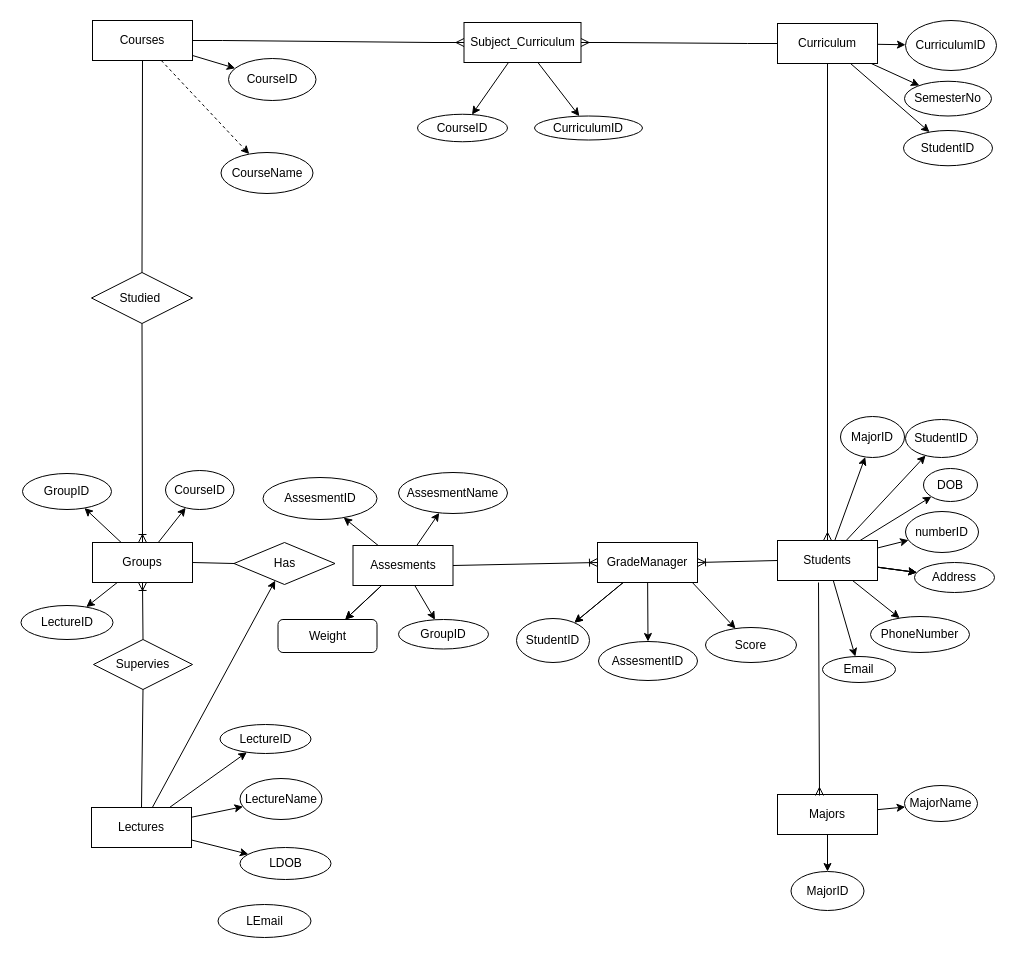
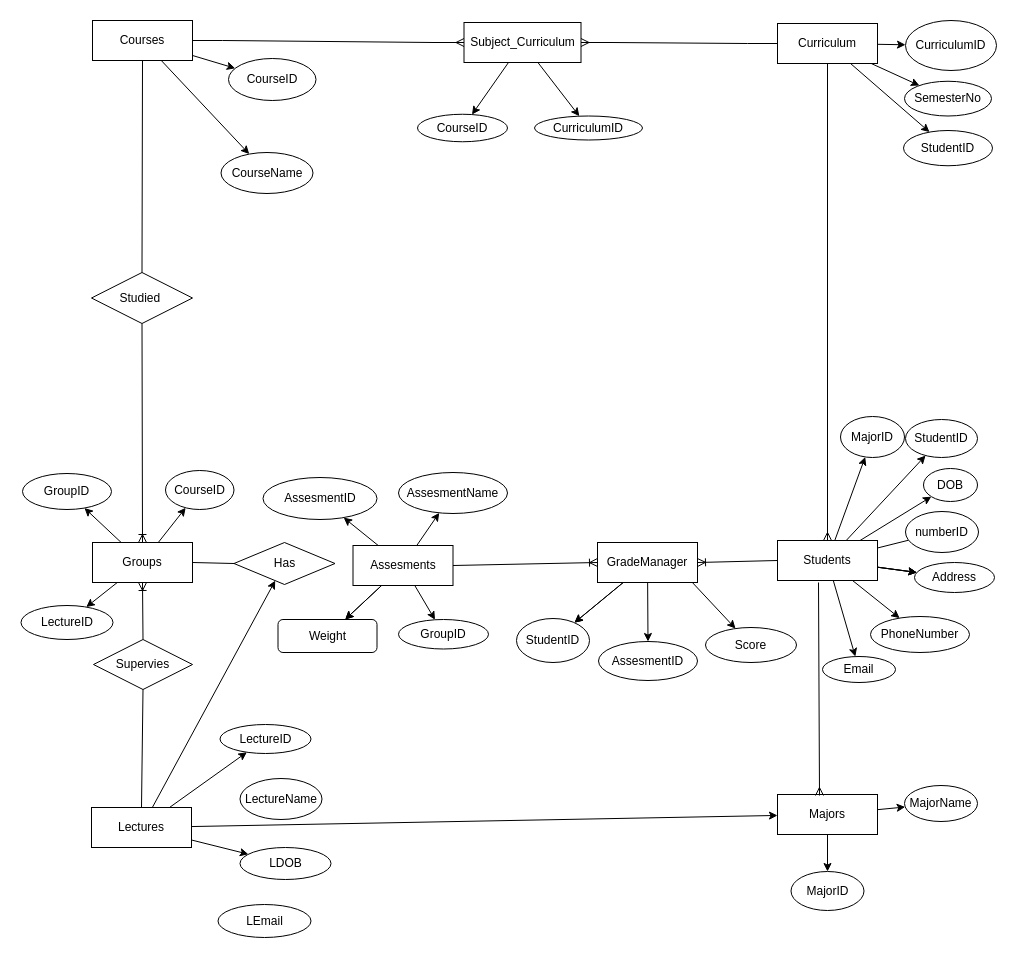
  <mxCell id="0" />
  <mxCell id="1" parent="0" />
  <mxCell id="2" value="" style="edgeStyle=none;rounded=0;orthogonalLoop=1;jettySize=auto;html=1;" edge="1" parent="1" source="4" target="84"><mxGeometry relative="1" as="geometry" /></mxCell>
- <mxCell id="3" value="" style="edgeStyle=none;rounded=0;orthogonalLoop=1;jettySize=auto;html=1;dashed=1;" edge="1" parent="1" source="4" target="85"><mxGeometry relative="1" as="geometry" /></mxCell>
+ <mxCell id="3" value="" style="edgeStyle=none;rounded=0;orthogonalLoop=1;jettySize=auto;html=1;" edge="1" parent="1" source="4" target="85"><mxGeometry relative="1" as="geometry" /></mxCell>
  <mxCell id="4" value="Courses" style="whiteSpace=wrap;html=1;align=center;" vertex="1" parent="1"><mxGeometry x="92" y="20" width="100" height="40" as="geometry" /></mxCell>
  <mxCell id="5" value="" style="edgeStyle=none;rounded=0;orthogonalLoop=1;jettySize=auto;html=1;" edge="1" parent="1" source="8" target="67"><mxGeometry relative="1" as="geometry" /></mxCell>
  <mxCell id="6" value="" style="edgeStyle=none;rounded=0;orthogonalLoop=1;jettySize=auto;html=1;" edge="1" parent="1" source="8" target="68"><mxGeometry relative="1" as="geometry" /></mxCell>
  <mxCell id="7" value="" style="edgeStyle=none;rounded=0;orthogonalLoop=1;jettySize=auto;html=1;" edge="1" parent="1" source="8" target="69"><mxGeometry relative="1" as="geometry" /></mxCell>
  <mxCell id="8" value="Groups" style="whiteSpace=wrap;html=1;align=center;" vertex="1" parent="1"><mxGeometry x="92" y="542" width="100" height="40" as="geometry" /></mxCell>
  <mxCell id="9" value="" style="fontSize=12;html=1;endArrow=ERoneToMany;rounded=0;entryX=0.5;entryY=0;entryDx=0;entryDy=0;exitX=0.5;exitY=1;exitDx=0;exitDy=0;startArrow=none;" edge="1" parent="1" source="50" target="8"><mxGeometry width="100" height="100" relative="1" as="geometry"><mxPoint x="192" y="570" as="sourcePoint" /><mxPoint x="292" y="470" as="targetPoint" /></mxGeometry></mxCell>
  <mxCell id="10" value="" style="edgeStyle=none;rounded=0;orthogonalLoop=1;jettySize=auto;html=1;" edge="1" parent="1" source="13" target="88"><mxGeometry relative="1" as="geometry" /></mxCell>
  <mxCell id="11" value="" style="edgeStyle=none;rounded=0;orthogonalLoop=1;jettySize=auto;html=1;" edge="1" parent="1" source="13" target="89"><mxGeometry relative="1" as="geometry" /></mxCell>
  <mxCell id="12" value="" style="edgeStyle=none;rounded=0;orthogonalLoop=1;jettySize=auto;html=1;" edge="1" parent="1" source="13" target="90"><mxGeometry relative="1" as="geometry" /></mxCell>
  <mxCell id="13" value="Curriculum" style="whiteSpace=wrap;html=1;align=center;" vertex="1" parent="1"><mxGeometry x="777" y="23" width="100" height="40" as="geometry" /></mxCell>
  <mxCell id="14" value="" style="edgeStyle=entityRelationEdgeStyle;fontSize=12;html=1;endArrow=ERmany;rounded=0;entryX=0;entryY=0.5;entryDx=0;entryDy=0;exitX=1;exitY=0.5;exitDx=0;exitDy=0;" edge="1" parent="1" source="4" target="17"><mxGeometry width="100" height="100" relative="1" as="geometry"><mxPoint x="246" y="112" as="sourcePoint" /><mxPoint x="283" y="85" as="targetPoint" /></mxGeometry></mxCell>
  <mxCell id="15" value="" style="edgeStyle=none;rounded=0;orthogonalLoop=1;jettySize=auto;html=1;" edge="1" parent="1" source="17" target="86"><mxGeometry relative="1" as="geometry" /></mxCell>
  <mxCell id="16" value="" style="edgeStyle=none;rounded=0;orthogonalLoop=1;jettySize=auto;html=1;" edge="1" parent="1" source="17" target="87"><mxGeometry relative="1" as="geometry" /></mxCell>
  <mxCell id="17" value="Subject_Curriculum" style="whiteSpace=wrap;html=1;align=center;" vertex="1" parent="1"><mxGeometry x="463.5" y="22" width="117" height="40" as="geometry" /></mxCell>
  <mxCell id="18" value="" style="edgeStyle=entityRelationEdgeStyle;fontSize=12;html=1;endArrow=ERmany;rounded=0;entryX=1;entryY=0.5;entryDx=0;entryDy=0;exitX=0;exitY=0.5;exitDx=0;exitDy=0;" edge="1" parent="1" source="13" target="17"><mxGeometry width="100" height="100" relative="1" as="geometry"><mxPoint x="273" y="166" as="sourcePoint" /><mxPoint x="444" y="166" as="targetPoint" /></mxGeometry></mxCell>
  <mxCell id="19" value="" style="edgeStyle=none;rounded=0;orthogonalLoop=1;jettySize=auto;html=1;" edge="1" parent="1" source="23" target="71"><mxGeometry relative="1" as="geometry" /></mxCell>
- <mxCell id="20" value="" style="edgeStyle=none;rounded=0;orthogonalLoop=1;jettySize=auto;html=1;" edge="1" parent="1" source="23" target="72"><mxGeometry relative="1" as="geometry" /></mxCell>
+ <mxCell id="20" value="" style="edgeStyle=none;rounded=0;orthogonalLoop=1;jettySize=auto;html=1;" edge="1" parent="1" source="23" target="55"><mxGeometry relative="1" as="geometry" /></mxCell>
  <mxCell id="21" value="" style="edgeStyle=none;rounded=0;orthogonalLoop=1;jettySize=auto;html=1;" edge="1" parent="1" source="23" target="73"><mxGeometry relative="1" as="geometry" /></mxCell>
  <mxCell id="22" value="" style="edgeStyle=none;rounded=0;orthogonalLoop=1;jettySize=auto;html=1;" edge="1" parent="1" source="23" target="46"><mxGeometry relative="1" as="geometry" /></mxCell>
  <mxCell id="23" value="Lectures" style="whiteSpace=wrap;html=1;align=center;" vertex="1" parent="1"><mxGeometry x="91" y="807" width="100" height="40" as="geometry" /></mxCell>
  <mxCell id="24" value="" style="fontSize=12;html=1;endArrow=ERoneToMany;rounded=0;entryX=0.5;entryY=1;entryDx=0;entryDy=0;exitX=0.5;exitY=0;exitDx=0;exitDy=0;startArrow=none;" edge="1" parent="1" source="48" target="8"><mxGeometry width="100" height="100" relative="1" as="geometry"><mxPoint x="151" y="276" as="sourcePoint" /><mxPoint x="151" y="551" as="targetPoint" /></mxGeometry></mxCell>
  <mxCell id="25" value="" style="edgeStyle=none;rounded=0;orthogonalLoop=1;jettySize=auto;html=1;" edge="1" parent="1" source="34" target="58"><mxGeometry relative="1" as="geometry" /></mxCell>
  <mxCell id="26" value="" style="edgeStyle=none;rounded=0;orthogonalLoop=1;jettySize=auto;html=1;" edge="1" parent="1" source="34" target="59"><mxGeometry relative="1" as="geometry" /></mxCell>
  <mxCell id="27" value="" style="edgeStyle=none;rounded=0;orthogonalLoop=1;jettySize=auto;html=1;" edge="1" parent="1" source="34" target="60"><mxGeometry relative="1" as="geometry" /></mxCell>
  <mxCell id="28" value="" style="edgeStyle=none;rounded=0;orthogonalLoop=1;jettySize=auto;html=1;" edge="1" parent="1" source="34" target="60"><mxGeometry relative="1" as="geometry" /></mxCell>
  <mxCell id="29" value="" style="edgeStyle=none;rounded=0;orthogonalLoop=1;jettySize=auto;html=1;" edge="1" parent="1" source="34" target="60"><mxGeometry relative="1" as="geometry" /></mxCell>
  <mxCell id="30" value="" style="edgeStyle=none;rounded=0;orthogonalLoop=1;jettySize=auto;html=1;" edge="1" parent="1" source="34" target="61"><mxGeometry relative="1" as="geometry" /></mxCell>
- <mxCell id="31" value="" style="edgeStyle=none;rounded=0;orthogonalLoop=1;jettySize=auto;html=1;" edge="1" parent="1" source="34" target="62"><mxGeometry relative="1" as="geometry" /></mxCell>
+ <mxCell id="31" value="" style="edgeStyle=none;rounded=0;orthogonalLoop=1;jettySize=auto;html=1;endArrow=none;" edge="1" parent="1" source="34" target="62"><mxGeometry relative="1" as="geometry" /></mxCell>
  <mxCell id="32" value="" style="edgeStyle=none;rounded=0;orthogonalLoop=1;jettySize=auto;html=1;" edge="1" parent="1" source="34" target="63"><mxGeometry relative="1" as="geometry" /></mxCell>
  <mxCell id="33" value="" style="edgeStyle=none;rounded=0;orthogonalLoop=1;jettySize=auto;html=1;" edge="1" parent="1" source="34" target="75"><mxGeometry relative="1" as="geometry" /></mxCell>
  <mxCell id="34" value="Students" style="whiteSpace=wrap;html=1;align=center;" vertex="1" parent="1"><mxGeometry x="777" y="540" width="100" height="40" as="geometry" /></mxCell>
  <mxCell id="35" value="" style="edgeStyle=none;rounded=0;orthogonalLoop=1;jettySize=auto;html=1;" edge="1" parent="1" source="39" target="57"><mxGeometry relative="1" as="geometry" /></mxCell>
  <mxCell id="36" value="" style="edgeStyle=none;rounded=0;orthogonalLoop=1;jettySize=auto;html=1;" edge="1" parent="1" source="39" target="57"><mxGeometry relative="1" as="geometry" /></mxCell>
  <mxCell id="37" value="" style="edgeStyle=none;rounded=0;orthogonalLoop=1;jettySize=auto;html=1;exitX=0.579;exitY=0.014;exitDx=0;exitDy=0;exitPerimeter=0;" edge="1" parent="1" source="39" target="66"><mxGeometry relative="1" as="geometry"><mxPoint x="831.364" y="556" as="sourcePoint" /></mxGeometry></mxCell>
  <mxCell id="38" value="" style="edgeStyle=none;rounded=0;orthogonalLoop=1;jettySize=auto;html=1;" edge="1" parent="1" source="39" target="80"><mxGeometry relative="1" as="geometry" /></mxCell>
  <mxCell id="39" value="GradeManager" style="whiteSpace=wrap;html=1;align=center;" vertex="1" parent="1"><mxGeometry x="597" y="542" width="100" height="40" as="geometry" /></mxCell>
  <mxCell id="40" value="" style="edgeStyle=none;rounded=0;orthogonalLoop=1;jettySize=auto;html=1;" edge="1" parent="1" source="45" target="76"><mxGeometry relative="1" as="geometry" /></mxCell>
  <mxCell id="41" value="" style="edgeStyle=none;rounded=0;orthogonalLoop=1;jettySize=auto;html=1;" edge="1" parent="1" source="45" target="77"><mxGeometry relative="1" as="geometry" /></mxCell>
  <mxCell id="42" value="" style="edgeStyle=none;rounded=0;orthogonalLoop=1;jettySize=auto;html=1;" edge="1" parent="1" source="45" target="78"><mxGeometry relative="1" as="geometry" /></mxCell>
  <mxCell id="43" value="" style="edgeStyle=none;rounded=0;orthogonalLoop=1;jettySize=auto;html=1;" edge="1" parent="1" source="45" target="78"><mxGeometry relative="1" as="geometry" /></mxCell>
  <mxCell id="44" value="" style="edgeStyle=none;rounded=0;orthogonalLoop=1;jettySize=auto;html=1;" edge="1" parent="1" source="45" target="79"><mxGeometry relative="1" as="geometry" /></mxCell>
  <mxCell id="45" value="Assesments" style="whiteSpace=wrap;html=1;align=center;" vertex="1" parent="1"><mxGeometry x="352.5" y="545" width="100" height="40" as="geometry" /></mxCell>
  <mxCell id="46" value="Has" style="shape=rhombus;perimeter=rhombusPerimeter;whiteSpace=wrap;html=1;align=center;" vertex="1" parent="1"><mxGeometry x="233.5" y="542" width="101" height="42" as="geometry" /></mxCell>
  <mxCell id="47" value="" style="fontSize=12;html=1;endArrow=none;rounded=0;entryX=0;entryY=0.5;entryDx=0;entryDy=0;exitX=1;exitY=0.5;exitDx=0;exitDy=0;" edge="1" parent="1" source="8" target="46"><mxGeometry width="100" height="100" relative="1" as="geometry"><mxPoint x="138" y="578" as="sourcePoint" /><mxPoint x="228" y="561" as="targetPoint" /></mxGeometry></mxCell>
  <mxCell id="48" value="Supervies" style="shape=rhombus;perimeter=rhombusPerimeter;whiteSpace=wrap;html=1;align=center;" vertex="1" parent="1"><mxGeometry x="93" y="639" width="99" height="50" as="geometry" /></mxCell>
  <mxCell id="49" value="" style="fontSize=12;html=1;endArrow=none;rounded=0;entryX=0.5;entryY=1;entryDx=0;entryDy=0;exitX=0.5;exitY=0;exitDx=0;exitDy=0;" edge="1" parent="1" source="23" target="48"><mxGeometry width="100" height="100" relative="1" as="geometry"><mxPoint x="-51" y="776" as="sourcePoint" /><mxPoint x="-60" y="641" as="targetPoint" /></mxGeometry></mxCell>
  <mxCell id="50" value="Studied&amp;nbsp;" style="shape=rhombus;perimeter=rhombusPerimeter;whiteSpace=wrap;html=1;align=center;" vertex="1" parent="1"><mxGeometry x="91" y="272" width="101" height="51" as="geometry" /></mxCell>
  <mxCell id="51" value="" style="fontSize=12;html=1;endArrow=none;rounded=0;entryX=0.5;entryY=0;entryDx=0;entryDy=0;exitX=0.5;exitY=1;exitDx=0;exitDy=0;" edge="1" parent="1" source="4" target="50"><mxGeometry width="100" height="100" relative="1" as="geometry"><mxPoint x="142" y="60" as="sourcePoint" /><mxPoint x="142" y="335" as="targetPoint" /></mxGeometry></mxCell>
  <mxCell id="52" value="" style="fontSize=12;html=1;endArrow=ERmany;rounded=0;entryX=0.5;entryY=0;entryDx=0;entryDy=0;exitX=0.5;exitY=1;exitDx=0;exitDy=0;" edge="1" parent="1" source="13" target="34"><mxGeometry width="100" height="100" relative="1" as="geometry"><mxPoint x="744" y="155" as="sourcePoint" /><mxPoint x="645" y="155" as="targetPoint" /></mxGeometry></mxCell>
  <mxCell id="53" value="" style="edgeStyle=none;rounded=0;orthogonalLoop=1;jettySize=auto;html=1;" edge="1" parent="1" source="55" target="64"><mxGeometry relative="1" as="geometry" /></mxCell>
  <mxCell id="54" value="" style="edgeStyle=none;rounded=0;orthogonalLoop=1;jettySize=auto;html=1;" edge="1" parent="1" source="55" target="65"><mxGeometry relative="1" as="geometry" /></mxCell>
  <mxCell id="55" value="Majors" style="whiteSpace=wrap;html=1;align=center;" vertex="1" parent="1"><mxGeometry x="777" y="794" width="100" height="40" as="geometry" /></mxCell>
  <mxCell id="56" value="" style="fontSize=12;html=1;endArrow=ERmany;rounded=0;entryX=0.42;entryY=0.025;entryDx=0;entryDy=0;exitX=0.41;exitY=1.05;exitDx=0;exitDy=0;exitPerimeter=0;entryPerimeter=0;" edge="1" parent="1" source="34" target="55"><mxGeometry width="100" height="100" relative="1" as="geometry"><mxPoint x="714" y="571" as="sourcePoint" /><mxPoint x="562" y="571" as="targetPoint" /></mxGeometry></mxCell>
  <mxCell id="57" value="StudentID" style="ellipse;whiteSpace=wrap;html=1;" vertex="1" parent="1"><mxGeometry x="516" y="618" width="73" height="44" as="geometry" /></mxCell>
  <mxCell id="58" value="StudentID" style="ellipse;whiteSpace=wrap;html=1;" vertex="1" parent="1"><mxGeometry x="905" y="419" width="72" height="38" as="geometry" /></mxCell>
  <mxCell id="59" value="DOB" style="ellipse;whiteSpace=wrap;html=1;" vertex="1" parent="1"><mxGeometry x="923" y="468" width="54" height="33" as="geometry" /></mxCell>
  <mxCell id="60" value="Address" style="ellipse;whiteSpace=wrap;html=1;" vertex="1" parent="1"><mxGeometry x="914" y="562" width="80" height="30" as="geometry" /></mxCell>
  <mxCell id="61" value="MajorID" style="ellipse;whiteSpace=wrap;html=1;" vertex="1" parent="1"><mxGeometry x="840" y="416" width="64" height="41" as="geometry" /></mxCell>
  <mxCell id="62" value="numberID" style="ellipse;whiteSpace=wrap;html=1;" vertex="1" parent="1"><mxGeometry x="905" y="511" width="73" height="41" as="geometry" /></mxCell>
  <mxCell id="63" value="PhoneNumber" style="ellipse;whiteSpace=wrap;html=1;" vertex="1" parent="1"><mxGeometry x="870" y="616" width="99" height="36" as="geometry" /></mxCell>
  <mxCell id="64" value="MajorID" style="ellipse;whiteSpace=wrap;html=1;" vertex="1" parent="1"><mxGeometry x="790.5" y="871" width="73" height="39" as="geometry" /></mxCell>
  <mxCell id="65" value="MajorName" style="ellipse;whiteSpace=wrap;html=1;" vertex="1" parent="1"><mxGeometry x="904" y="785" width="73" height="36" as="geometry" /></mxCell>
  <mxCell id="66" value="Score" style="ellipse;whiteSpace=wrap;html=1;" vertex="1" parent="1"><mxGeometry x="705" y="627" width="91" height="35" as="geometry" /></mxCell>
  <mxCell id="67" value="GroupID" style="ellipse;whiteSpace=wrap;html=1;" vertex="1" parent="1"><mxGeometry x="22" y="473" width="89" height="36" as="geometry" /></mxCell>
  <mxCell id="68" value="CourseID" style="ellipse;whiteSpace=wrap;html=1;" vertex="1" parent="1"><mxGeometry x="165" y="470" width="68.5" height="39" as="geometry" /></mxCell>
  <mxCell id="69" value="LectureID" style="ellipse;whiteSpace=wrap;html=1;" vertex="1" parent="1"><mxGeometry x="20.5" y="605" width="92" height="34" as="geometry" /></mxCell>
  <mxCell id="70" style="edgeStyle=none;rounded=0;orthogonalLoop=1;jettySize=auto;html=1;exitX=0.5;exitY=1;exitDx=0;exitDy=0;" edge="1" parent="1" source="69" target="69"><mxGeometry relative="1" as="geometry" /></mxCell>
  <mxCell id="71" value="LectureID" style="ellipse;whiteSpace=wrap;html=1;" vertex="1" parent="1"><mxGeometry x="219.5" y="724" width="91" height="29" as="geometry" /></mxCell>
  <mxCell id="72" value="LectureName" style="ellipse;whiteSpace=wrap;html=1;" vertex="1" parent="1"><mxGeometry x="239.5" y="778" width="82" height="41" as="geometry" /></mxCell>
  <mxCell id="73" value="LDOB" style="ellipse;whiteSpace=wrap;html=1;" vertex="1" parent="1"><mxGeometry x="239.5" y="847" width="91" height="32" as="geometry" /></mxCell>
  <mxCell id="74" value="LEmail" style="ellipse;whiteSpace=wrap;html=1;" vertex="1" parent="1"><mxGeometry x="217.5" y="904" width="93" height="33" as="geometry" /></mxCell>
  <mxCell id="75" value="Email" style="ellipse;whiteSpace=wrap;html=1;" vertex="1" parent="1"><mxGeometry x="822" y="656" width="73" height="26" as="geometry" /></mxCell>
  <mxCell id="76" value="AssesmentID" style="ellipse;whiteSpace=wrap;html=1;" vertex="1" parent="1"><mxGeometry x="262.5" y="477" width="114" height="42" as="geometry" /></mxCell>
  <mxCell id="77" value="AssesmentName" style="ellipse;whiteSpace=wrap;html=1;" vertex="1" parent="1"><mxGeometry x="398" y="472" width="109" height="41" as="geometry" /></mxCell>
  <mxCell id="78" value="Weight" style="whiteSpace=wrap;html=1;rounded=1;" vertex="1" parent="1"><mxGeometry x="277.5" y="619" width="99" height="33" as="geometry" /></mxCell>
  <mxCell id="79" value="GroupID" style="ellipse;whiteSpace=wrap;html=1;" vertex="1" parent="1"><mxGeometry x="398" y="619" width="90" height="29.5" as="geometry" /></mxCell>
  <mxCell id="80" value="AssesmentID" style="ellipse;whiteSpace=wrap;html=1;" vertex="1" parent="1"><mxGeometry x="598" y="641" width="99" height="39" as="geometry" /></mxCell>
  <mxCell id="81" value="" style="fontSize=12;html=1;endArrow=ERoneToMany;rounded=0;entryX=0;entryY=0.5;entryDx=0;entryDy=0;startArrow=none;exitX=1;exitY=0.5;exitDx=0;exitDy=0;" edge="1" parent="1" source="45" target="39"><mxGeometry width="100" height="100" relative="1" as="geometry"><mxPoint x="463.5" y="544" as="sourcePoint" /><mxPoint x="588.5" y="490" as="targetPoint" /></mxGeometry></mxCell>
  <mxCell id="82" value="" style="fontSize=12;html=1;endArrow=ERoneToMany;rounded=0;entryX=1;entryY=0.5;entryDx=0;entryDy=0;startArrow=none;exitX=0;exitY=0.5;exitDx=0;exitDy=0;" edge="1" parent="1" source="34" target="39"><mxGeometry width="100" height="100" relative="1" as="geometry"><mxPoint x="651" y="475" as="sourcePoint" /><mxPoint x="812" y="477" as="targetPoint" /></mxGeometry></mxCell>
  <mxCell id="83" style="edgeStyle=none;rounded=0;orthogonalLoop=1;jettySize=auto;html=1;exitX=0.5;exitY=1;exitDx=0;exitDy=0;" edge="1" parent="1" source="66" target="66"><mxGeometry relative="1" as="geometry" /></mxCell>
  <mxCell id="84" value="CourseID" style="ellipse;whiteSpace=wrap;html=1;" vertex="1" parent="1"><mxGeometry x="228" y="58" width="87.5" height="42" as="geometry" /></mxCell>
  <mxCell id="85" value="CourseName" style="ellipse;whiteSpace=wrap;html=1;" vertex="1" parent="1"><mxGeometry x="220.5" y="152" width="92" height="41" as="geometry" /></mxCell>
  <mxCell id="86" value="CourseID" style="ellipse;whiteSpace=wrap;html=1;" vertex="1" parent="1"><mxGeometry x="417" y="113.75" width="90" height="27.5" as="geometry" /></mxCell>
  <mxCell id="87" value="CurriculumID" style="ellipse;whiteSpace=wrap;html=1;" vertex="1" parent="1"><mxGeometry x="534" y="115.5" width="108" height="24" as="geometry" /></mxCell>
  <mxCell id="88" value="CurriculumID" style="ellipse;whiteSpace=wrap;html=1;" vertex="1" parent="1"><mxGeometry x="905" y="20" width="91" height="50" as="geometry" /></mxCell>
  <mxCell id="89" value="SemesterNo" style="ellipse;whiteSpace=wrap;html=1;" vertex="1" parent="1"><mxGeometry x="904" y="80.75" width="87" height="34.75" as="geometry" /></mxCell>
  <mxCell id="90" value="StudentID" style="ellipse;whiteSpace=wrap;html=1;" vertex="1" parent="1"><mxGeometry x="903" y="130" width="89" height="35.25" as="geometry" /></mxCell>
